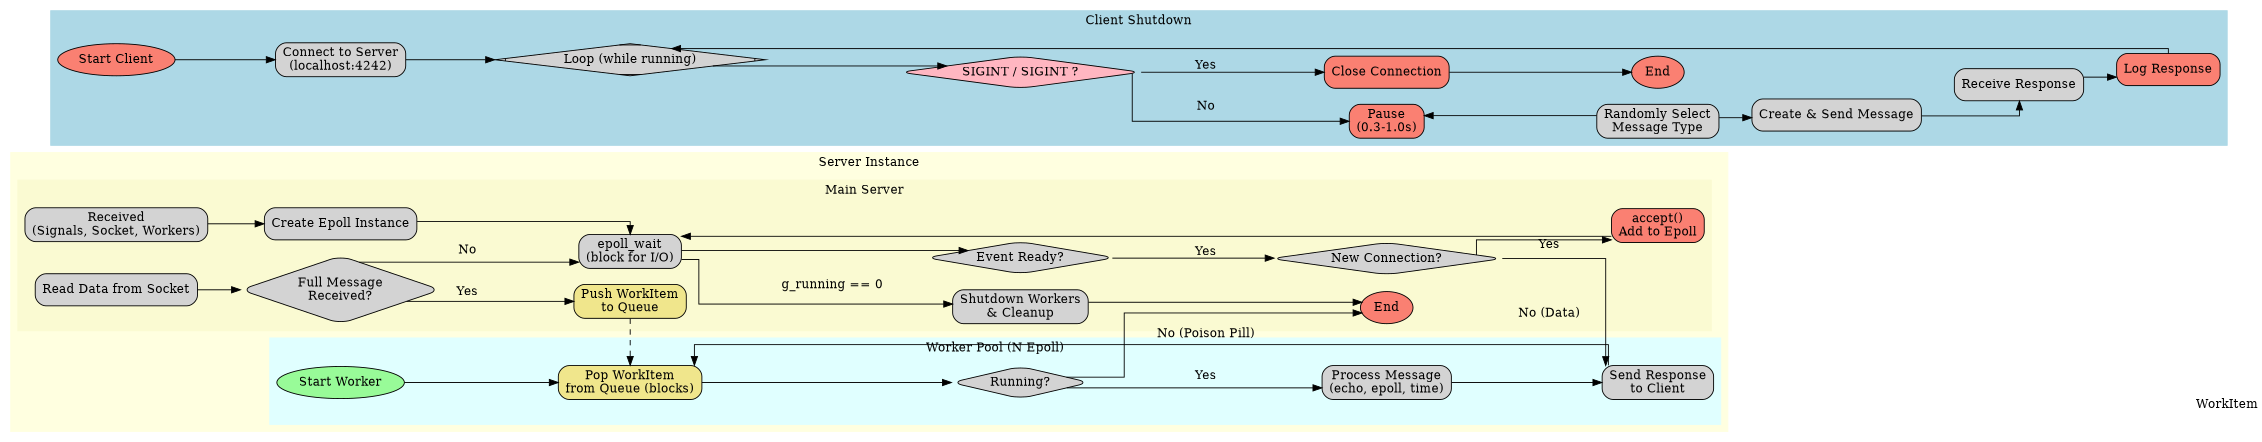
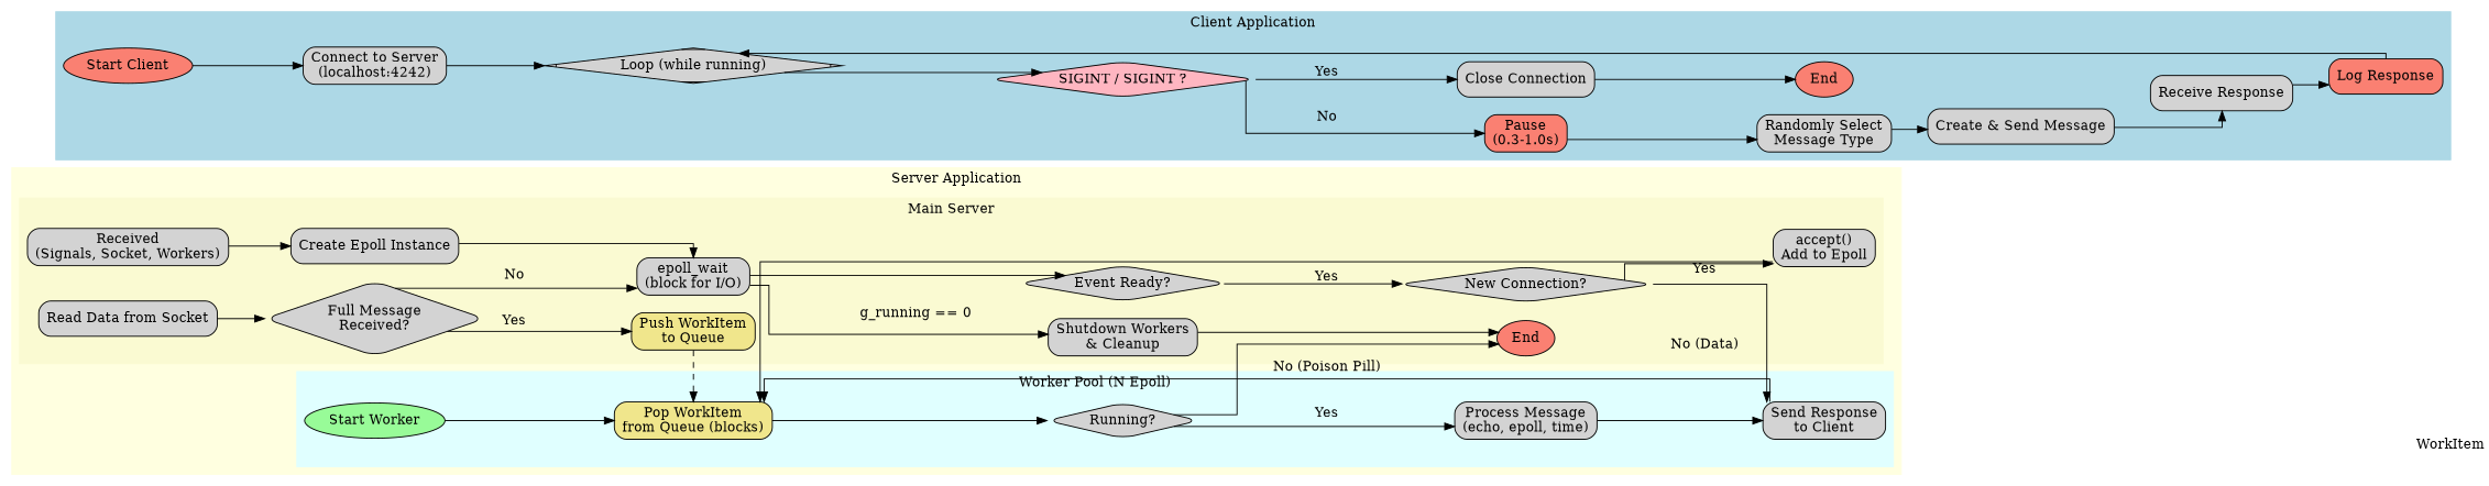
  digraph {
    rankdir=LR
    splines=ortho
    node [fillcolor=lightgrey shape=box style="rounded,filled"]
    n1 [label="Received\n(Signals, Socket, Workers)"]
    n2 [label="Create Epoll Instance"]
    n3 [label="epoll_wait\n(block for I/O)"]
    n4 [label="Event Ready?" shape=diamond]
    n5 [label="Shutdown Workers\n& Cleanup"]
    n6 [label="New Connection?" shape=diamond]
-   n7 [fillcolor=salmon label="accept()\nAdd to Epoll"]
+   n7 [label="accept()\nAdd to Epoll"]
    n8 [label="Read Data from Socket"]
    n9 [label="Full Message\nReceived?" shape=diamond]
    n10 [fillcolor=khaki label="Push WorkItem\nto Queue"]
    n11 [fillcolor=salmon label=End shape=ellipse]
    n12 [fillcolor=palegreen label="Start Worker" shape=ellipse]
    n13 [fillcolor=khaki label="Pop WorkItem\nfrom Queue (blocks)"]
    n14 [label="Running?" shape=diamond]
    n15 [label="Process Message\n(echo, epoll, time)"]
    n16 [label="Send Response\nto Client"]
    n17 [fillcolor=salmon label="Start Client" shape=ellipse]
    n18 [label="Connect to Server\n(localhost:4242)"]
    n19 [label="Loop (while running)" shape=Mdiamond]
    n20 [fillcolor=lightpink label="SIGINT / SIGINT ?" shape=diamond]
    n21 [fillcolor=salmon label="Pause\n(0.3-1.0s)"]
    n22 [label="Randomly Select\nMessage Type"]
    n23 [label="Create & Send Message"]
    n24 [label="Receive Response"]
    n25 [fillcolor=salmon label="Log Response"]
-   n26 [fillcolor=salmon label="Close Connection"]
+   n26 [label="Close Connection"]
    n27 [fillcolor=salmon label=End shape=ellipse]
    subgraph cluster_1 {
      color=lightyellow
-     label="Server Instance"
+     label="Server Application"
      style=filled
      subgraph cluster_2 {
        color=lightgoldenrodyellow
        label="Main Server"
        style=filled
        n1
        n2
        n3
        n4
        n5
        n6
        n7
        n8
        n9
        n10
        n11
      }
      subgraph cluster_3 {
        color=lightcyan
        label="Worker Pool (N Epoll)"
        style=filled
        n12
        n13
        n14
        n15
        n16
      }
    }
    subgraph cluster_4 {
      color=lightblue
-     label="Client Shutdown"
+     label="Client Application"
      style=filled
      n17
      n18
      n19
      n20
      n21
      n22
      n23
      n24
      n25
      n26
      n27
    }
    n1 -> n2
    n2 -> n3
    n3 -> n4
    n3 -> n5 [label="g_running == 0"]
    n4 -> n6 [label=Yes]
    n5 -> n11
    n6 -> n7 [label=Yes]
    n6 -> n16 [label="No (Data)"]
-   n7 -> n3
+   n7 -> n13
    n8 -> n9
    n9 -> n3 [label=No]
    n9 -> n10 [label=Yes]
    n10 -> n13 [constraint=false label=WorkItem style=dashed]
    n12 -> n13
    n13 -> n14
    n14 -> n11 [label="No (Poison Pill)"]
    n14 -> n15 [label=Yes]
    n15 -> n16
    n16 -> n13
    n17 -> n18
    n18 -> n19
    n19 -> n20
    n20 -> n21 [label=No]
    n20 -> n26 [label=Yes]
-   n22 -> n21
+   n21 -> n22
    n22 -> n23
    n23 -> n24
    n24 -> n25
    n25 -> n19
    n26 -> n27
  }
